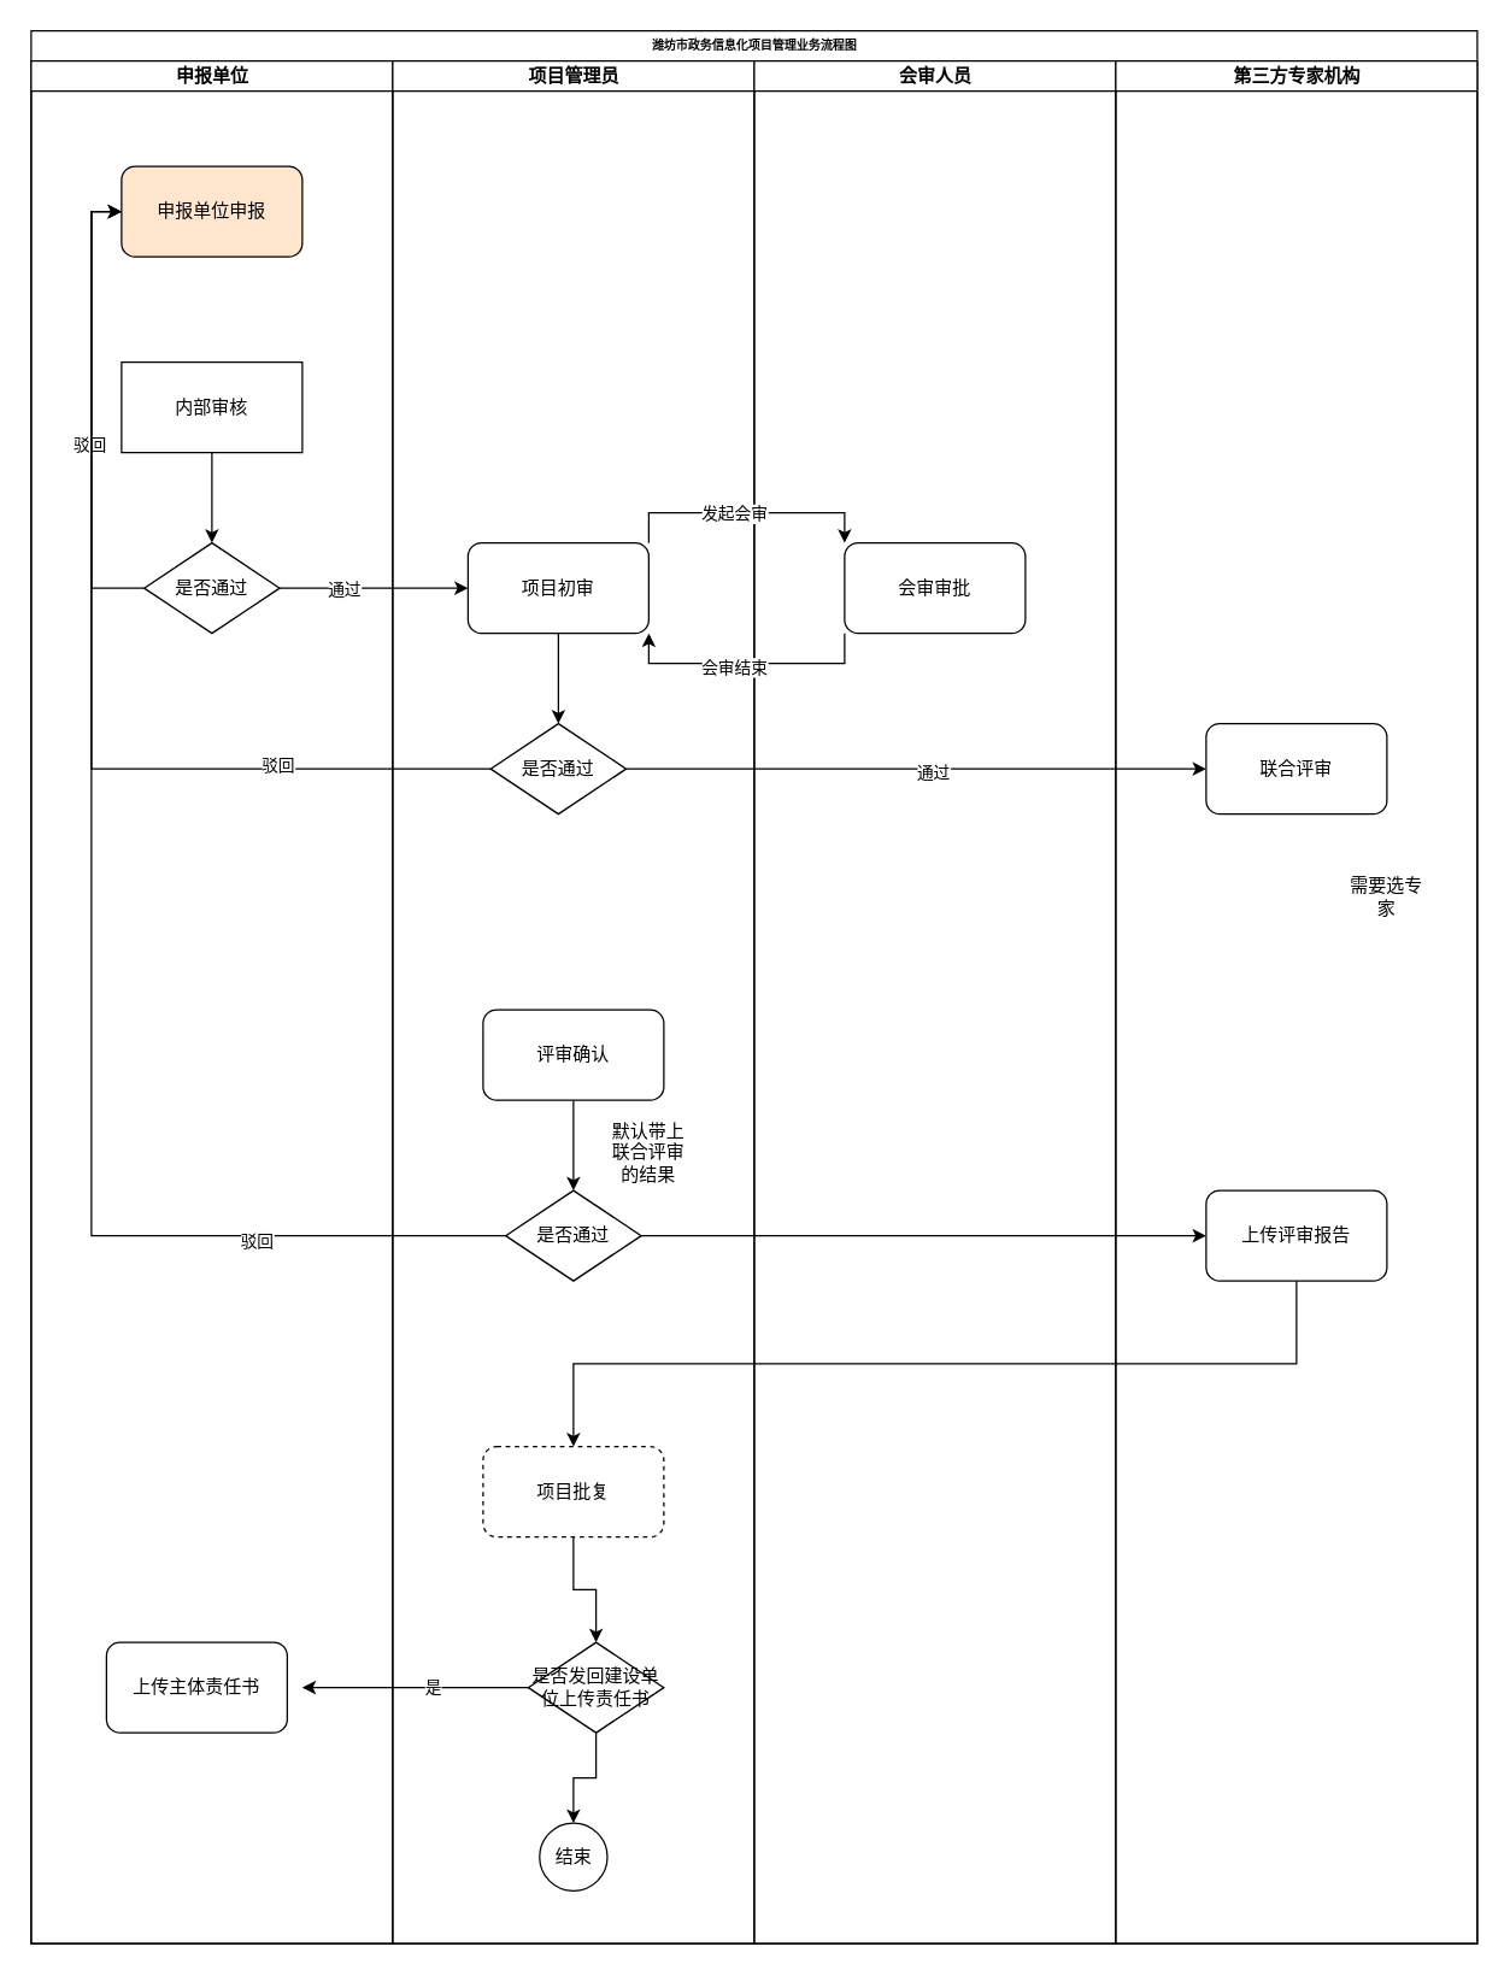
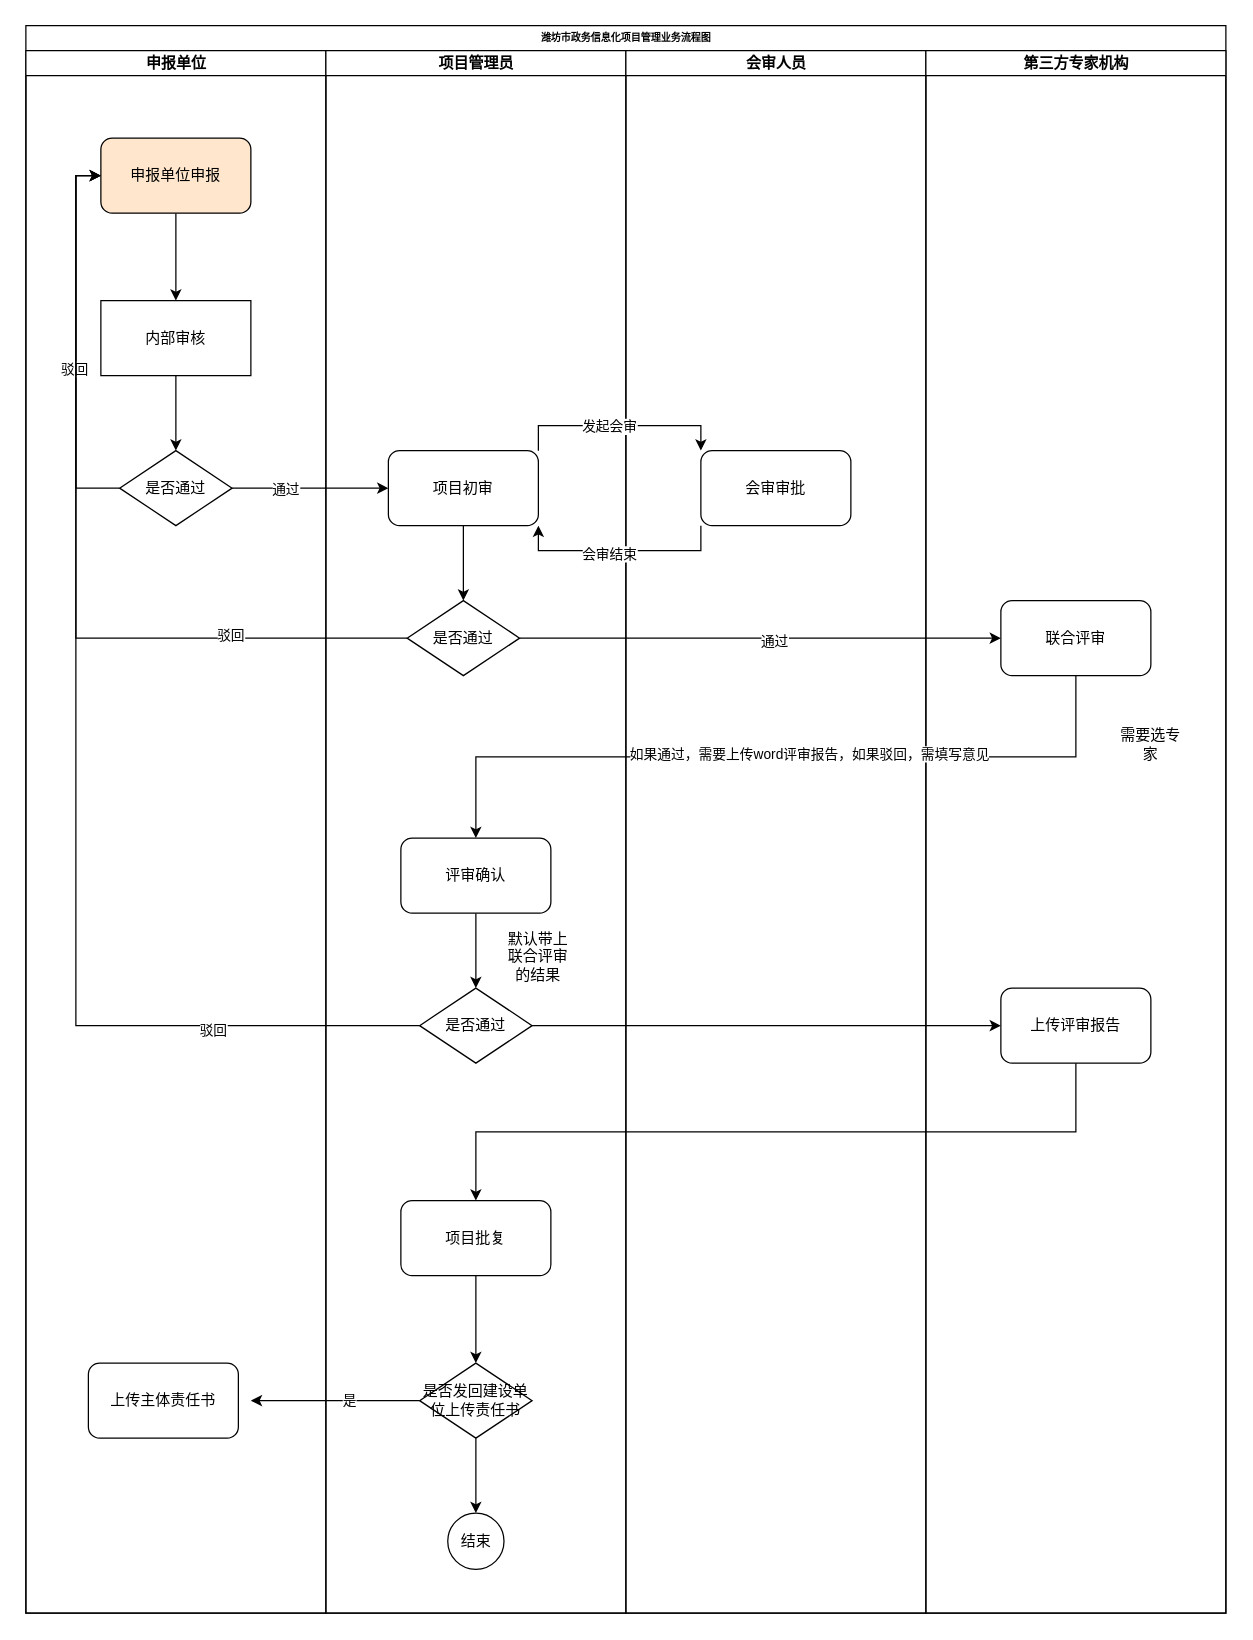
  <mxCell id="0" />
  <mxCell id="1" parent="0" />
  <mxCell id="2" value="潍坊市政务信息化项目管理业务流程图" style="swimlane;html=1;childLayout=stackLayout;startSize=20;rounded=0;shadow=0;labelBackgroundColor=none;strokeWidth=1;fontFamily=Verdana;fontSize=8;align=center;" parent="1" vertex="1"><mxGeometry x="20" y="20" width="960" height="1270" as="geometry" /></mxCell>
  <mxCell id="3" value="申报单位" style="swimlane;html=1;startSize=20;" vertex="1" parent="2"><mxGeometry y="20" width="240" height="1250" as="geometry" /></mxCell>
+ <mxCell id="4" value="" style="edgeStyle=orthogonalEdgeStyle;rounded=0;orthogonalLoop=1;jettySize=auto;html=1;" edge="1" parent="3" source="5" target="7"><mxGeometry relative="1" as="geometry" /></mxCell>
  <mxCell id="5" value="申报单位申报" style="rounded=1;whiteSpace=wrap;html=1;fillColor=#ffe6cc;" vertex="1" parent="3"><mxGeometry x="60" y="70" width="120" height="60" as="geometry" /></mxCell>
  <mxCell id="6" value="" style="edgeStyle=orthogonalEdgeStyle;rounded=0;orthogonalLoop=1;jettySize=auto;html=1;" edge="1" parent="3" source="7" target="10"><mxGeometry relative="1" as="geometry" /></mxCell>
  <mxCell id="7" value="内部审核" style="whiteSpace=wrap;html=1;rounded=0;" vertex="1" parent="3"><mxGeometry x="60" y="200" width="120" height="60" as="geometry" /></mxCell>
  <mxCell id="8" style="edgeStyle=orthogonalEdgeStyle;rounded=0;orthogonalLoop=1;jettySize=auto;html=1;exitX=0;exitY=0.5;exitDx=0;exitDy=0;entryX=0;entryY=0.5;entryDx=0;entryDy=0;" edge="1" parent="3" source="10" target="5"><mxGeometry relative="1" as="geometry" /></mxCell>
  <mxCell id="9" value="驳回" style="edgeLabel;html=1;align=center;verticalAlign=middle;resizable=0;points=[];" vertex="1" connectable="0" parent="8"><mxGeometry x="-0.143" y="2" relative="1" as="geometry"><mxPoint as="offset" /></mxGeometry></mxCell>
  <mxCell id="10" value="是否通过" style="rhombus;whiteSpace=wrap;html=1;" vertex="1" parent="3"><mxGeometry x="75" y="320" width="90" height="60" as="geometry" /></mxCell>
  <mxCell id="11" value="上传主体责任书" style="rounded=1;whiteSpace=wrap;html=1;" vertex="1" parent="3"><mxGeometry x="50" y="1050" width="120" height="60" as="geometry" /></mxCell>
  <mxCell id="12" value="项目管理员" style="swimlane;html=1;startSize=20;" vertex="1" parent="2"><mxGeometry x="240" y="20" width="240" height="1250" as="geometry" /></mxCell>
  <mxCell id="13" style="edgeStyle=orthogonalEdgeStyle;rounded=0;orthogonalLoop=1;jettySize=auto;html=1;exitX=0.5;exitY=1;exitDx=0;exitDy=0;" edge="1" parent="12" source="14" target="15"><mxGeometry relative="1" as="geometry" /></mxCell>
  <mxCell id="14" value="项目初审" style="rounded=1;whiteSpace=wrap;html=1;" vertex="1" parent="12"><mxGeometry x="50" y="320" width="120" height="60" as="geometry" /></mxCell>
  <mxCell id="15" value="是否通过" style="rhombus;whiteSpace=wrap;html=1;" vertex="1" parent="12"><mxGeometry x="65" y="440" width="90" height="60" as="geometry" /></mxCell>
  <mxCell id="16" style="edgeStyle=orthogonalEdgeStyle;rounded=0;orthogonalLoop=1;jettySize=auto;html=1;exitX=0.5;exitY=1;exitDx=0;exitDy=0;" edge="1" parent="12" source="17" target="18"><mxGeometry relative="1" as="geometry" /></mxCell>
  <mxCell id="17" value="评审确认" style="rounded=1;whiteSpace=wrap;html=1;" vertex="1" parent="12"><mxGeometry x="60" y="630" width="120" height="60" as="geometry" /></mxCell>
  <mxCell id="18" value="是否通过" style="rhombus;whiteSpace=wrap;html=1;" vertex="1" parent="12"><mxGeometry x="75" y="750" width="90" height="60" as="geometry" /></mxCell>
  <mxCell id="19" value="默认带上联合评审的结果" style="text;html=1;strokeColor=none;fillColor=none;align=center;verticalAlign=middle;whiteSpace=wrap;rounded=0;" vertex="1" parent="12"><mxGeometry x="140" y="710" width="60" height="30" as="geometry" /></mxCell>
  <mxCell id="20" style="edgeStyle=orthogonalEdgeStyle;rounded=0;orthogonalLoop=1;jettySize=auto;html=1;exitX=0.5;exitY=1;exitDx=0;exitDy=0;" edge="1" parent="12" source="21" target="25"><mxGeometry relative="1" as="geometry" /></mxCell>
- <mxCell id="21" value="项目批复" style="rounded=1;whiteSpace=wrap;html=1;dashed=1;" vertex="1" parent="12"><mxGeometry x="60" y="920" width="120" height="60" as="geometry" /></mxCell>
+ <mxCell id="21" value="项目批复" style="rounded=1;whiteSpace=wrap;html=1;" vertex="1" parent="12"><mxGeometry x="60" y="920" width="120" height="60" as="geometry" /></mxCell>
  <mxCell id="22" style="edgeStyle=orthogonalEdgeStyle;rounded=0;orthogonalLoop=1;jettySize=auto;html=1;exitX=0;exitY=0.5;exitDx=0;exitDy=0;" edge="1" parent="12" source="25"><mxGeometry relative="1" as="geometry"><mxPoint x="-60" y="1080" as="targetPoint" /></mxGeometry></mxCell>
  <mxCell id="23" value="是" style="edgeLabel;html=1;align=center;verticalAlign=middle;resizable=0;points=[];" vertex="1" connectable="0" parent="22"><mxGeometry x="-0.154" y="-1" relative="1" as="geometry"><mxPoint as="offset" /></mxGeometry></mxCell>
  <mxCell id="24" style="edgeStyle=orthogonalEdgeStyle;rounded=0;orthogonalLoop=1;jettySize=auto;html=1;exitX=0.5;exitY=1;exitDx=0;exitDy=0;" edge="1" parent="12" source="25" target="26"><mxGeometry relative="1" as="geometry" /></mxCell>
- <mxCell id="25" value="是否发回建设单位上传责任书" style="rhombus;whiteSpace=wrap;html=1;" vertex="1" parent="12"><mxGeometry x="90" y="1050" width="90" height="60" as="geometry" /></mxCell>
+ <mxCell id="25" value="是否发回建设单位上传责任书" style="rhombus;whiteSpace=wrap;html=1;" vertex="1" parent="12"><mxGeometry x="75" y="1050" width="90" height="60" as="geometry" /></mxCell>
  <mxCell id="26" value="结束" style="ellipse;whiteSpace=wrap;html=1;aspect=fixed;" vertex="1" parent="12"><mxGeometry x="97.5" y="1170" width="45" height="45" as="geometry" /></mxCell>
  <mxCell id="27" value="会审人员" style="swimlane;html=1;startSize=20;" vertex="1" parent="2"><mxGeometry x="480" y="20" width="240" height="1250" as="geometry" /></mxCell>
  <mxCell id="28" value="会审审批" style="rounded=1;whiteSpace=wrap;html=1;" vertex="1" parent="27"><mxGeometry x="60" y="320" width="120" height="60" as="geometry" /></mxCell>
  <mxCell id="29" style="edgeStyle=orthogonalEdgeStyle;rounded=0;orthogonalLoop=1;jettySize=auto;html=1;exitX=1;exitY=0.5;exitDx=0;exitDy=0;" edge="1" parent="2" source="10" target="14"><mxGeometry relative="1" as="geometry" /></mxCell>
  <mxCell id="30" value="通过" style="edgeLabel;html=1;align=center;verticalAlign=middle;resizable=0;points=[];" vertex="1" connectable="0" parent="29"><mxGeometry x="-0.329" relative="1" as="geometry"><mxPoint as="offset" /></mxGeometry></mxCell>
  <mxCell id="31" style="edgeStyle=orthogonalEdgeStyle;rounded=0;orthogonalLoop=1;jettySize=auto;html=1;exitX=1;exitY=0;exitDx=0;exitDy=0;entryX=0;entryY=0;entryDx=0;entryDy=0;" edge="1" parent="2" source="14" target="28"><mxGeometry relative="1" as="geometry"><Array as="points"><mxPoint x="410" y="320" /><mxPoint x="540" y="320" /></Array></mxGeometry></mxCell>
  <mxCell id="32" value="发起会审" style="edgeLabel;html=1;align=center;verticalAlign=middle;resizable=0;points=[];" vertex="1" connectable="0" parent="31"><mxGeometry x="-0.11" relative="1" as="geometry"><mxPoint as="offset" /></mxGeometry></mxCell>
  <mxCell id="33" style="edgeStyle=orthogonalEdgeStyle;rounded=0;orthogonalLoop=1;jettySize=auto;html=1;exitX=0;exitY=1;exitDx=0;exitDy=0;entryX=1;entryY=1;entryDx=0;entryDy=0;" edge="1" parent="2" source="28" target="14"><mxGeometry relative="1" as="geometry"><Array as="points"><mxPoint x="540" y="420" /><mxPoint x="410" y="420" /></Array></mxGeometry></mxCell>
  <mxCell id="34" value="会审结束" style="edgeLabel;html=1;align=center;verticalAlign=middle;resizable=0;points=[];" vertex="1" connectable="0" parent="33"><mxGeometry x="0.11" y="2" relative="1" as="geometry"><mxPoint as="offset" /></mxGeometry></mxCell>
  <mxCell id="35" value="第三方专家机构" style="swimlane;html=1;startSize=20;" vertex="1" parent="2"><mxGeometry x="720" y="20" width="240" height="1250" as="geometry" /></mxCell>
  <mxCell id="36" value="联合评审" style="rounded=1;whiteSpace=wrap;html=1;" vertex="1" parent="35"><mxGeometry x="60" y="440" width="120" height="60" as="geometry" /></mxCell>
  <mxCell id="37" value="需要选专家" style="text;html=1;strokeColor=none;fillColor=none;align=center;verticalAlign=middle;whiteSpace=wrap;rounded=0;" vertex="1" parent="35"><mxGeometry x="150" y="540" width="60" height="30" as="geometry" /></mxCell>
  <mxCell id="38" value="上传评审报告" style="rounded=1;whiteSpace=wrap;html=1;" vertex="1" parent="35"><mxGeometry x="60" y="750" width="120" height="60" as="geometry" /></mxCell>
  <mxCell id="39" style="edgeStyle=orthogonalEdgeStyle;rounded=0;orthogonalLoop=1;jettySize=auto;html=1;entryX=0;entryY=0.5;entryDx=0;entryDy=0;" edge="1" parent="2" source="15" target="5"><mxGeometry relative="1" as="geometry" /></mxCell>
  <mxCell id="40" value="驳回" style="edgeLabel;html=1;align=center;verticalAlign=middle;resizable=0;points=[];" vertex="1" connectable="0" parent="39"><mxGeometry x="-0.565" y="-3" relative="1" as="geometry"><mxPoint as="offset" /></mxGeometry></mxCell>
  <mxCell id="41" style="edgeStyle=orthogonalEdgeStyle;rounded=0;orthogonalLoop=1;jettySize=auto;html=1;exitX=1;exitY=0.5;exitDx=0;exitDy=0;" edge="1" parent="2" source="15" target="36"><mxGeometry relative="1" as="geometry" /></mxCell>
  <mxCell id="42" value="通过" style="edgeLabel;html=1;align=center;verticalAlign=middle;resizable=0;points=[];" vertex="1" connectable="0" parent="41"><mxGeometry x="0.053" y="-2" relative="1" as="geometry"><mxPoint as="offset" /></mxGeometry></mxCell>
+ <mxCell id="43" style="edgeStyle=orthogonalEdgeStyle;rounded=0;orthogonalLoop=1;jettySize=auto;html=1;exitX=0.5;exitY=1;exitDx=0;exitDy=0;" edge="1" parent="2" source="36" target="17"><mxGeometry relative="1" as="geometry" /></mxCell>
+ <mxCell id="44" value="如果通过，需要上传word评审报告，如果驳回，需填写意见" style="edgeLabel;html=1;align=center;verticalAlign=middle;resizable=0;points=[];" vertex="1" connectable="0" parent="43"><mxGeometry x="-0.084" y="-3" relative="1" as="geometry"><mxPoint as="offset" /></mxGeometry></mxCell>
  <mxCell id="45" style="edgeStyle=orthogonalEdgeStyle;rounded=0;orthogonalLoop=1;jettySize=auto;html=1;exitX=0;exitY=0.5;exitDx=0;exitDy=0;entryX=0;entryY=0.5;entryDx=0;entryDy=0;" edge="1" parent="2" source="18" target="5"><mxGeometry relative="1" as="geometry" /></mxCell>
  <mxCell id="46" value="驳回" style="edgeLabel;html=1;align=center;verticalAlign=middle;resizable=0;points=[];" vertex="1" connectable="0" parent="45"><mxGeometry x="-0.659" y="3" relative="1" as="geometry"><mxPoint as="offset" /></mxGeometry></mxCell>
  <mxCell id="47" style="edgeStyle=orthogonalEdgeStyle;rounded=0;orthogonalLoop=1;jettySize=auto;html=1;exitX=1;exitY=0.5;exitDx=0;exitDy=0;" edge="1" parent="2" source="18" target="38"><mxGeometry relative="1" as="geometry" /></mxCell>
  <mxCell id="48" style="edgeStyle=orthogonalEdgeStyle;rounded=0;orthogonalLoop=1;jettySize=auto;html=1;exitX=0.5;exitY=1;exitDx=0;exitDy=0;entryX=0.5;entryY=0;entryDx=0;entryDy=0;" edge="1" parent="2" source="38" target="21"><mxGeometry relative="1" as="geometry" /></mxCell>
